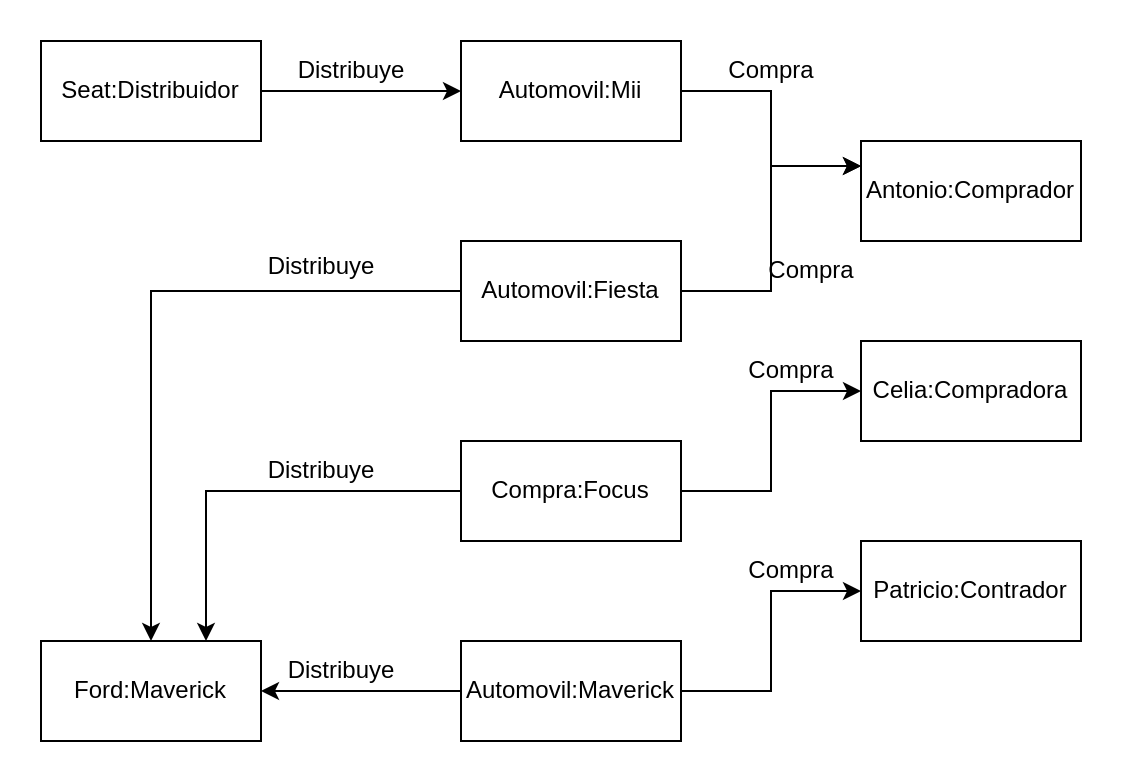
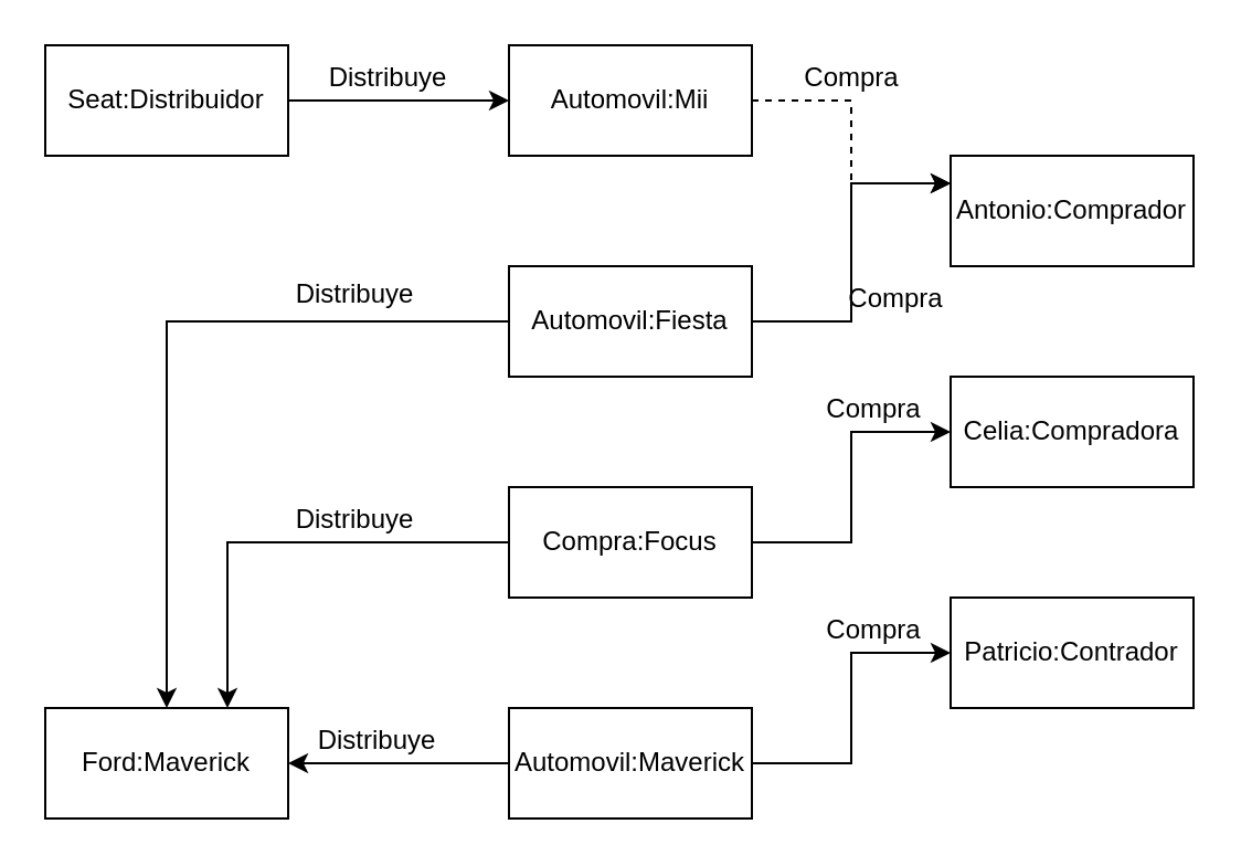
  <mxCell id="0" />
  <mxCell id="1" parent="0" />
  <mxCell id="2" style="edgeStyle=orthogonalEdgeStyle;rounded=0;orthogonalLoop=1;jettySize=auto;html=1;entryX=0;entryY=0.5;entryDx=0;entryDy=0;" edge="1" parent="1" source="3" target="12"><mxGeometry relative="1" as="geometry" /></mxCell>
  <mxCell id="3" value="Seat:Distribuidor" style="html=1;whiteSpace=wrap;" vertex="1" parent="1"><mxGeometry x="20" y="20" width="110" height="50" as="geometry" /></mxCell>
  <mxCell id="4" value="Ford:Maverick" style="html=1;whiteSpace=wrap;" vertex="1" parent="1"><mxGeometry x="20" y="320" width="110" height="50" as="geometry" /></mxCell>
  <mxCell id="5" value="Patricio:Contrador" style="html=1;whiteSpace=wrap;" vertex="1" parent="1"><mxGeometry x="430" y="270" width="110" height="50" as="geometry" /></mxCell>
  <mxCell id="6" value="Antonio:Comprador" style="html=1;whiteSpace=wrap;" vertex="1" parent="1"><mxGeometry x="430" y="70" width="110" height="50" as="geometry" /></mxCell>
  <mxCell id="7" value="Celia:Compradora" style="html=1;whiteSpace=wrap;" vertex="1" parent="1"><mxGeometry x="430" y="170" width="110" height="50" as="geometry" /></mxCell>
  <mxCell id="8" style="edgeStyle=orthogonalEdgeStyle;rounded=0;orthogonalLoop=1;jettySize=auto;html=1;entryX=0.75;entryY=0;entryDx=0;entryDy=0;" edge="1" parent="1" source="10" target="4"><mxGeometry relative="1" as="geometry" /></mxCell>
  <mxCell id="9" style="edgeStyle=orthogonalEdgeStyle;rounded=0;orthogonalLoop=1;jettySize=auto;html=1;entryX=0;entryY=0.5;entryDx=0;entryDy=0;" edge="1" parent="1" source="10" target="7"><mxGeometry relative="1" as="geometry" /></mxCell>
  <mxCell id="10" value="Compra:Focus" style="html=1;whiteSpace=wrap;" vertex="1" parent="1"><mxGeometry x="230" y="220" width="110" height="50" as="geometry" /></mxCell>
- <mxCell id="11" style="edgeStyle=orthogonalEdgeStyle;rounded=0;orthogonalLoop=1;jettySize=auto;html=1;entryX=0;entryY=0.25;entryDx=0;entryDy=0;" edge="1" parent="1" source="12" target="6"><mxGeometry relative="1" as="geometry" /></mxCell>
+ <mxCell id="11" style="edgeStyle=orthogonalEdgeStyle;rounded=0;orthogonalLoop=1;jettySize=auto;html=1;entryX=0;entryY=0.25;entryDx=0;entryDy=0;dashed=1;" edge="1" parent="1" source="12" target="6"><mxGeometry relative="1" as="geometry" /></mxCell>
  <mxCell id="12" value="Automovil:Mii" style="html=1;whiteSpace=wrap;" vertex="1" parent="1"><mxGeometry x="230" y="20" width="110" height="50" as="geometry" /></mxCell>
  <mxCell id="13" style="edgeStyle=orthogonalEdgeStyle;rounded=0;orthogonalLoop=1;jettySize=auto;html=1;entryX=0;entryY=0.25;entryDx=0;entryDy=0;" edge="1" parent="1" source="15" target="6"><mxGeometry relative="1" as="geometry" /></mxCell>
  <mxCell id="14" style="edgeStyle=orthogonalEdgeStyle;rounded=0;orthogonalLoop=1;jettySize=auto;html=1;" edge="1" parent="1" source="15" target="4"><mxGeometry relative="1" as="geometry" /></mxCell>
  <mxCell id="15" value="Automovil:Fiesta" style="html=1;whiteSpace=wrap;" vertex="1" parent="1"><mxGeometry x="230" y="120" width="110" height="50" as="geometry" /></mxCell>
  <mxCell id="16" style="edgeStyle=orthogonalEdgeStyle;rounded=0;orthogonalLoop=1;jettySize=auto;html=1;entryX=1;entryY=0.5;entryDx=0;entryDy=0;" edge="1" parent="1" source="18" target="4"><mxGeometry relative="1" as="geometry" /></mxCell>
  <mxCell id="17" style="edgeStyle=orthogonalEdgeStyle;rounded=0;orthogonalLoop=1;jettySize=auto;html=1;entryX=0;entryY=0.5;entryDx=0;entryDy=0;" edge="1" parent="1" source="18" target="5"><mxGeometry relative="1" as="geometry" /></mxCell>
  <mxCell id="18" value="Automovil:Maverick" style="html=1;whiteSpace=wrap;" vertex="1" parent="1"><mxGeometry x="230" y="320" width="110" height="50" as="geometry" /></mxCell>
  <mxCell id="19" value="Distribuye" style="text;html=1;align=center;verticalAlign=middle;resizable=0;points=[];autosize=1;strokeColor=none;fillColor=none;" vertex="1" parent="1"><mxGeometry x="135" y="20" width="80" height="30" as="geometry" /></mxCell>
  <mxCell id="20" value="Distribuye" style="text;html=1;align=center;verticalAlign=middle;resizable=0;points=[];autosize=1;strokeColor=none;fillColor=none;" vertex="1" parent="1"><mxGeometry x="120" y="118" width="80" height="30" as="geometry" /></mxCell>
  <mxCell id="21" value="Distribuye" style="text;html=1;align=center;verticalAlign=middle;resizable=0;points=[];autosize=1;strokeColor=none;fillColor=none;" vertex="1" parent="1"><mxGeometry x="120" y="220" width="80" height="30" as="geometry" /></mxCell>
  <mxCell id="22" value="Distribuye" style="text;html=1;align=center;verticalAlign=middle;resizable=0;points=[];autosize=1;strokeColor=none;fillColor=none;" vertex="1" parent="1"><mxGeometry x="130" y="320" width="80" height="30" as="geometry" /></mxCell>
  <mxCell id="23" value="Compra" style="text;html=1;align=center;verticalAlign=middle;resizable=0;points=[];autosize=1;strokeColor=none;fillColor=none;" vertex="1" parent="1"><mxGeometry x="350" y="20" width="70" height="30" as="geometry" /></mxCell>
  <mxCell id="24" value="Compra" style="text;html=1;align=center;verticalAlign=middle;resizable=0;points=[];autosize=1;strokeColor=none;fillColor=none;" vertex="1" parent="1"><mxGeometry x="360" y="170" width="70" height="30" as="geometry" /></mxCell>
  <mxCell id="25" value="Compra" style="text;html=1;align=center;verticalAlign=middle;resizable=0;points=[];autosize=1;strokeColor=none;fillColor=none;" vertex="1" parent="1"><mxGeometry x="370" y="120" width="70" height="30" as="geometry" /></mxCell>
  <mxCell id="26" value="Compra" style="text;html=1;align=center;verticalAlign=middle;resizable=0;points=[];autosize=1;strokeColor=none;fillColor=none;" vertex="1" parent="1"><mxGeometry x="360" y="270" width="70" height="30" as="geometry" /></mxCell>
